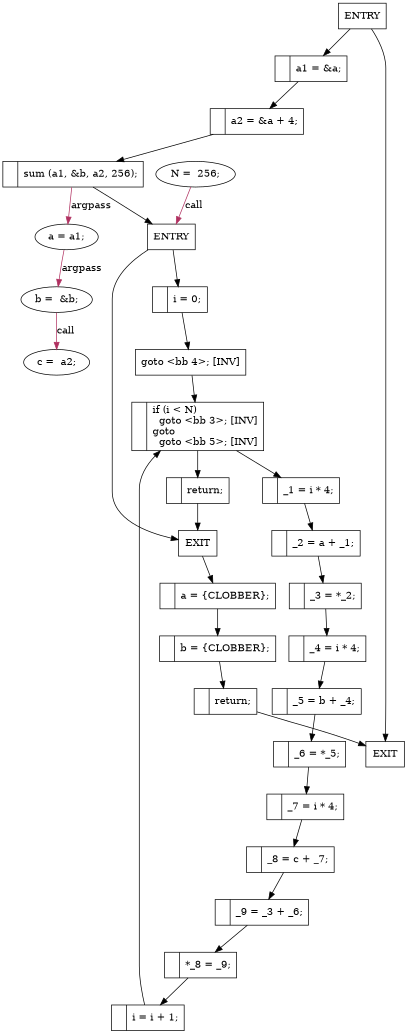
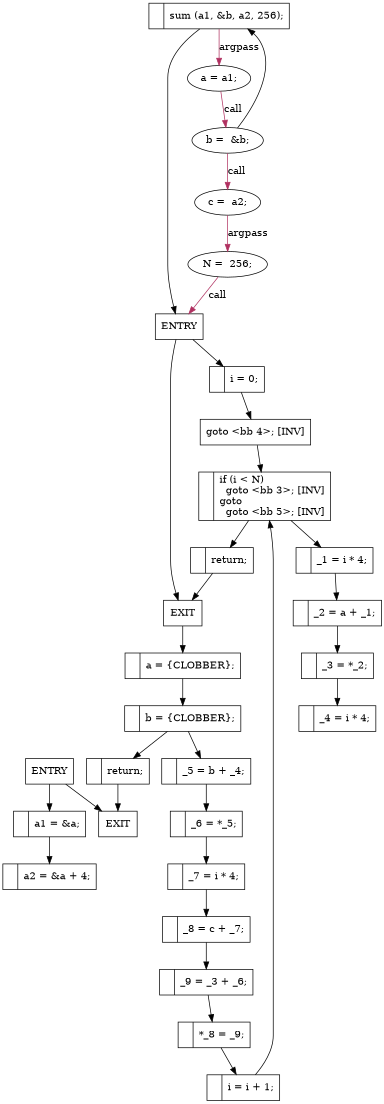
  digraph {
    node [shape=record]
    n1 [label="|if\ (i\ \<\ N)\l\ \ goto\ \<bb\ 3\>;\ [INV]\lgoto\l\ \ goto\ \<bb\ 5\>;\ [INV]\l"]
    n2 [label="|_1\ =\ i\ *\ 4;\l"]
    n3 [label="|return;\l"]
    n4 [label="|_2\ =\ a\ +\ _1;\l"]
    n5 [label="EXIT\n"]
    n6 [label="|_3\ =\ *_2;\l"]
    n7 [label="|_4\ =\ i\ *\ 4;\l"]
    n8 [label="|_5\ =\ b\ +\ _4;\l"]
    n9 [label="|_6\ =\ *_5;\l"]
    n10 [label="|_7\ =\ i\ *\ 4;\l"]
    n11 [label="|_8\ =\ c\ +\ _7;\l"]
    n12 [label="|_9\ =\ _3\ +\ _6;\l"]
    n13 [label="|*_8\ =\ _9;\l"]
    n14 [label="|i\ =\ i\ +\ 1;\l"]
    n15 [label="ENTRY\n"]
    n16 [label="|i\ =\ 0;\l"]
    n17 [label="|a\ =\ \{CLOBBER\};\l"]
    n18 [label="goto\ \<bb\ 4\>;\ [INV]\l"]
    n19 [label="|b\ =\ \{CLOBBER\};\l"]
    n20 [label="ENTRY\n"]
    n21 [label="EXIT\n"]
    n22 [label="|a1\ =\ &a;\l"]
    n23 [label="|a2\ =\ &a\ +\ 4;\l"]
    n24 [label="|sum\ (a1,\ &b,\ a2,\ 256);\l"]
    n25 [label="a = a1;" shape=""]
    n26 [label="b =  &b;" shape=""]
    n27 [label="|return;\l"]
    n28 [label="c =  a2;" shape=""]
    n29 [label="N =  256;" shape=""]
    n1 -> n2
    n1 -> n3
    n2 -> n4
    n3 -> n5
    n4 -> n6
    n5 -> n17
    n6 -> n7
-   n7 -> n8
+   n19 -> n8
    n8 -> n9
    n9 -> n10
    n10 -> n11
    n11 -> n12
    n12 -> n13
    n13 -> n14
    n14 -> n1
    n15 -> n5
    n15 -> n16
    n16 -> n18
    n17 -> n19
    n18 -> n1
    n19 -> n27
    n20 -> n21
    n20 -> n22
    n22 -> n23
-   n23 -> n24
+   n26 -> n24
    n24 -> n15
    n24 -> n25 [color=maroon label=argpass style=solid]
-   n25 -> n26 [color=maroon label=argpass style=solid]
+   n25 -> n26 [color=maroon label=call style=solid]
    n26 -> n28 [color=maroon label=call style=solid]
    n27 -> n21
+   n28 -> n29 [color=maroon label=argpass style=solid]
    n29 -> n15 [color=maroon label=call style=solid]
  }
